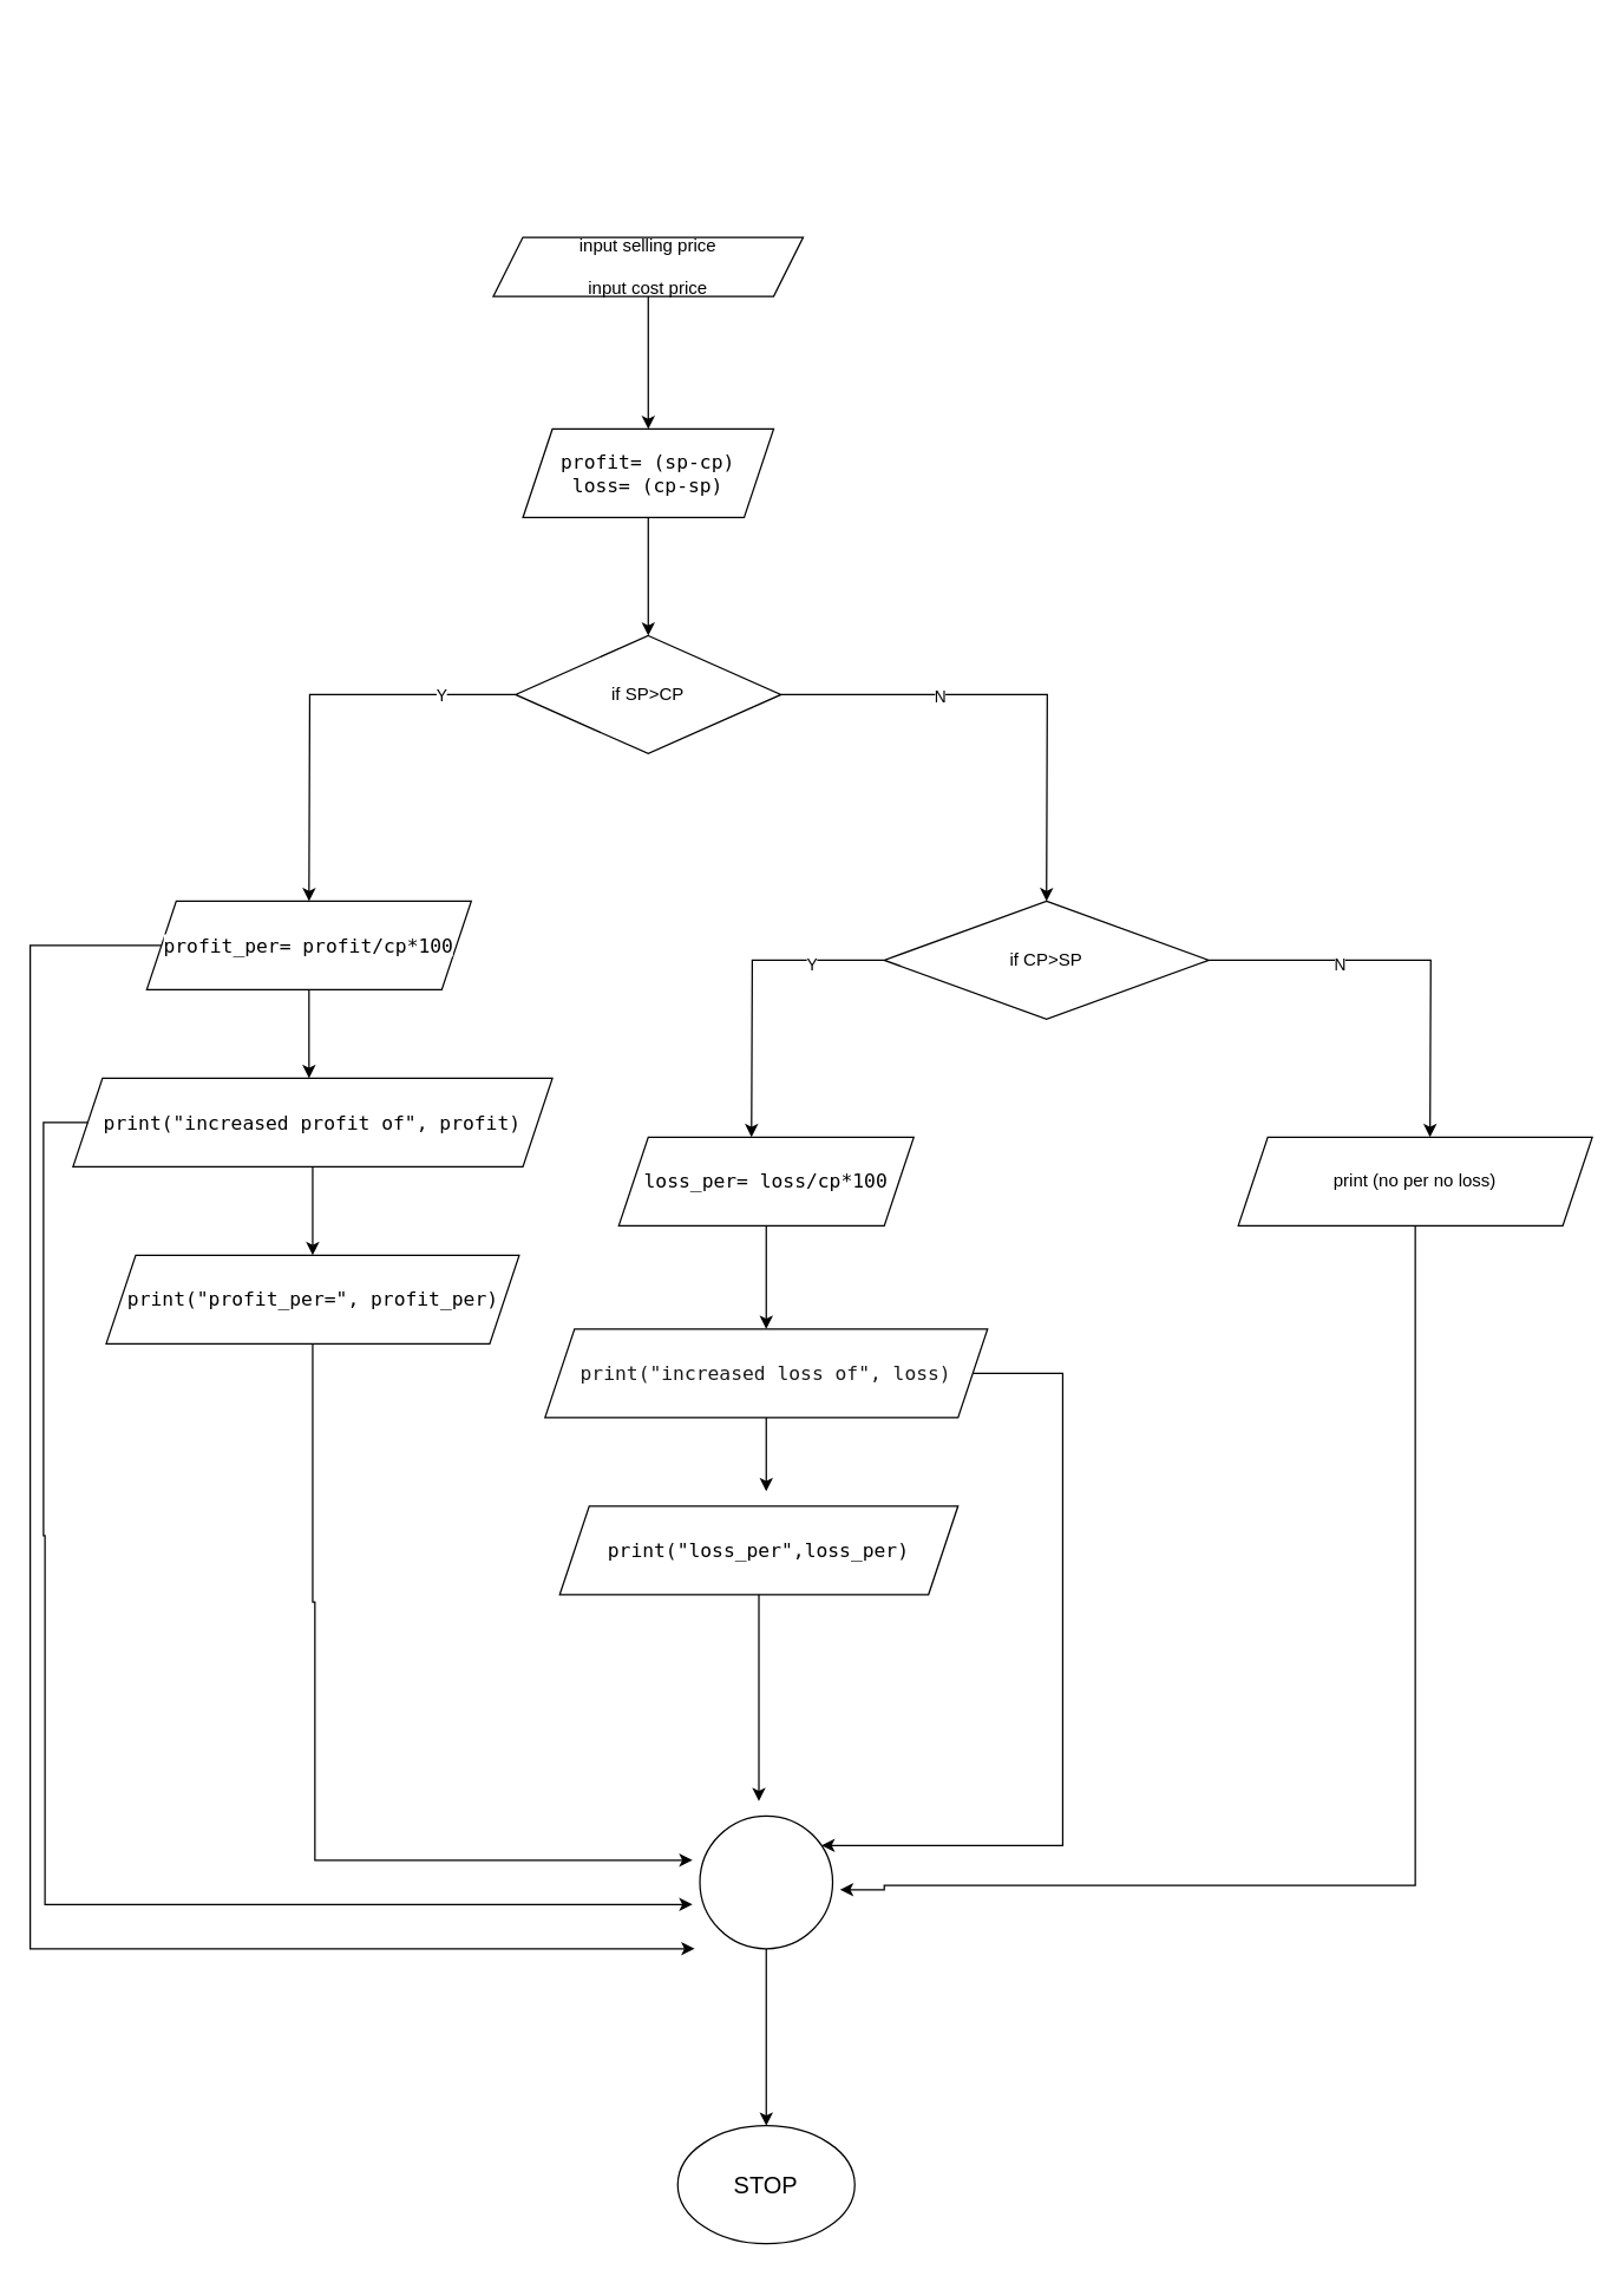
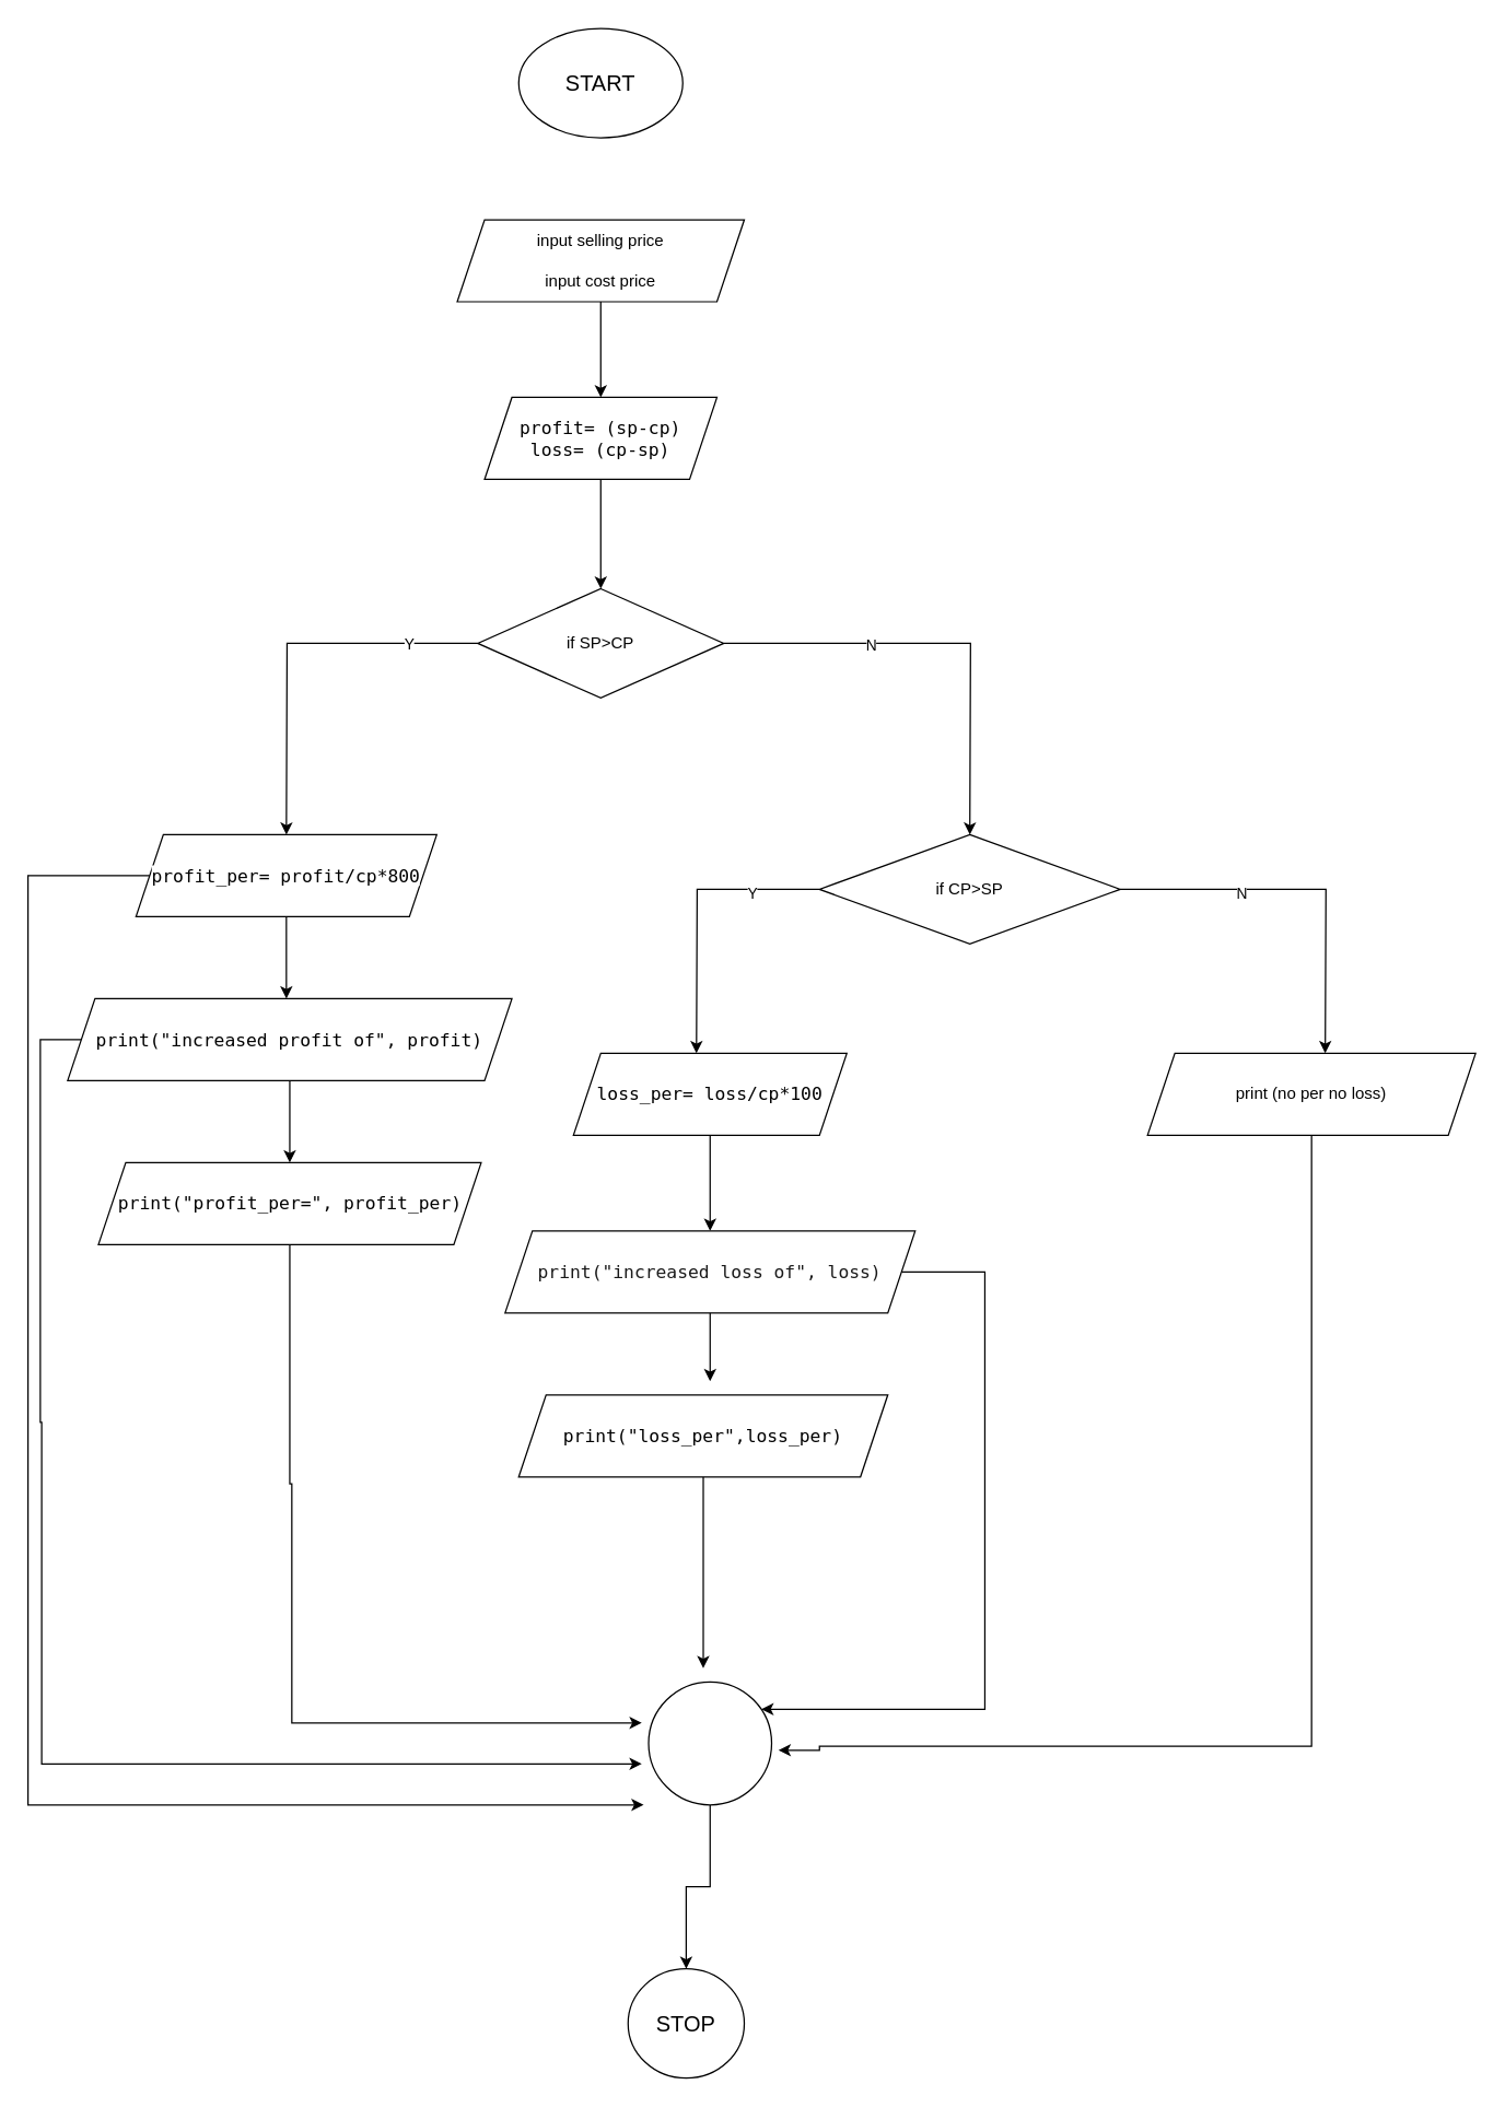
  <mxCell id="0" />
  <mxCell id="1" parent="0" />
+ <mxCell id="2" value="&lt;font size=&quot;3&quot;&gt;START&lt;/font&gt;" style="ellipse;whiteSpace=wrap;html=1;" vertex="1" parent="1"><mxGeometry x="379" y="20" width="120" height="80" as="geometry" /></mxCell>
  <mxCell id="3" style="edgeStyle=orthogonalEdgeStyle;rounded=0;orthogonalLoop=1;jettySize=auto;html=1;" edge="1" parent="1" source="4"><mxGeometry relative="1" as="geometry"><mxPoint x="439" y="290" as="targetPoint" /></mxGeometry></mxCell>
- <mxCell id="4" value="input selling price&lt;div&gt;&lt;br&gt;&lt;div&gt;input cost price&lt;/div&gt;&lt;/div&gt;" style="shape=parallelogram;perimeter=parallelogramPerimeter;whiteSpace=wrap;html=1;fixedSize=1;" vertex="1" parent="1"><mxGeometry x="334" y="160" width="210" height="40" as="geometry" /></mxCell>
+ <mxCell id="4" value="input selling price&lt;div&gt;&lt;br&gt;&lt;div&gt;input cost price&lt;/div&gt;&lt;/div&gt;" style="shape=parallelogram;perimeter=parallelogramPerimeter;whiteSpace=wrap;html=1;fixedSize=1;" vertex="1" parent="1"><mxGeometry x="334" y="160" width="210" height="60" as="geometry" /></mxCell>
  <mxCell id="5" style="edgeStyle=orthogonalEdgeStyle;rounded=0;orthogonalLoop=1;jettySize=auto;html=1;" edge="1" parent="1" source="6"><mxGeometry relative="1" as="geometry"><mxPoint x="439" y="430" as="targetPoint" /></mxGeometry></mxCell>
  <mxCell id="6" value="&lt;div style=&quot;&quot;&gt;&lt;pre style=&quot;font-family: &amp;quot;JetBrains Mono&amp;quot;, monospace; font-size: 9.8pt;&quot;&gt;&lt;span style=&quot;background-color: rgb(255, 255, 255);&quot;&gt;profit= (sp-cp)&lt;br&gt;loss= (cp-sp)&lt;/span&gt;&lt;/pre&gt;&lt;/div&gt;" style="shape=parallelogram;perimeter=parallelogramPerimeter;whiteSpace=wrap;html=1;fixedSize=1;" vertex="1" parent="1"><mxGeometry x="354" y="290" width="170" height="60" as="geometry" /></mxCell>
  <mxCell id="7" style="edgeStyle=orthogonalEdgeStyle;rounded=0;orthogonalLoop=1;jettySize=auto;html=1;" edge="1" parent="1" source="11"><mxGeometry relative="1" as="geometry"><mxPoint x="209" y="610" as="targetPoint" /></mxGeometry></mxCell>
  <mxCell id="8" value="Y" style="edgeLabel;html=1;align=center;verticalAlign=middle;resizable=0;points=[];" connectable="0" vertex="1" parent="7"><mxGeometry x="-0.635" relative="1" as="geometry"><mxPoint as="offset" /></mxGeometry></mxCell>
  <mxCell id="9" style="edgeStyle=orthogonalEdgeStyle;rounded=0;orthogonalLoop=1;jettySize=auto;html=1;" edge="1" parent="1" source="11"><mxGeometry relative="1" as="geometry"><mxPoint x="709" y="610" as="targetPoint" /></mxGeometry></mxCell>
  <mxCell id="10" value="N" style="edgeLabel;html=1;align=center;verticalAlign=middle;resizable=0;points=[];" connectable="0" vertex="1" parent="9"><mxGeometry x="-0.332" y="-1" relative="1" as="geometry"><mxPoint as="offset" /></mxGeometry></mxCell>
  <mxCell id="11" value="if SP&amp;gt;CP" style="rhombus;whiteSpace=wrap;html=1;" vertex="1" parent="1"><mxGeometry x="349" y="430" width="180" height="80" as="geometry" /></mxCell>
  <mxCell id="12" style="edgeStyle=orthogonalEdgeStyle;rounded=0;orthogonalLoop=1;jettySize=auto;html=1;" edge="1" parent="1" source="14"><mxGeometry relative="1" as="geometry"><mxPoint x="209" y="730" as="targetPoint" /></mxGeometry></mxCell>
  <mxCell id="13" style="edgeStyle=orthogonalEdgeStyle;rounded=0;orthogonalLoop=1;jettySize=auto;html=1;" edge="1" parent="1" source="14"><mxGeometry relative="1" as="geometry"><mxPoint x="470.429" y="1320" as="targetPoint" /><Array as="points"><mxPoint x="20" y="640" /><mxPoint x="20" y="1320" /></Array></mxGeometry></mxCell>
- <mxCell id="14" value="&lt;div style=&quot;&quot;&gt;&lt;pre style=&quot;font-family: &amp;quot;JetBrains Mono&amp;quot;, monospace; font-size: 9.8pt;&quot;&gt;&lt;span style=&quot;background-color: rgb(255, 255, 255);&quot;&gt;profit_per= profit/cp*100&lt;/span&gt;&lt;font style=&quot;background-color: rgb(30, 31, 34);&quot; color=&quot;#2aacb8&quot;&gt;&lt;br&gt;&lt;/font&gt;&lt;/pre&gt;&lt;/div&gt;" style="shape=parallelogram;perimeter=parallelogramPerimeter;whiteSpace=wrap;html=1;fixedSize=1;" vertex="1" parent="1"><mxGeometry x="99" y="610" width="220" height="60" as="geometry" /></mxCell>
+ <mxCell id="14" value="&lt;div style=&quot;&quot;&gt;&lt;pre style=&quot;font-family: &amp;quot;JetBrains Mono&amp;quot;, monospace; font-size: 9.8pt;&quot;&gt;&lt;span style=&quot;background-color: rgb(255, 255, 255);&quot;&gt;profit_per= profit/cp*800&lt;/span&gt;&lt;font style=&quot;background-color: rgb(30, 31, 34);&quot; color=&quot;#2aacb8&quot;&gt;&lt;br&gt;&lt;/font&gt;&lt;/pre&gt;&lt;/div&gt;" style="shape=parallelogram;perimeter=parallelogramPerimeter;whiteSpace=wrap;html=1;fixedSize=1;" vertex="1" parent="1"><mxGeometry x="99" y="610" width="220" height="60" as="geometry" /></mxCell>
  <mxCell id="15" style="edgeStyle=orthogonalEdgeStyle;rounded=0;orthogonalLoop=1;jettySize=auto;html=1;" edge="1" parent="1" source="17"><mxGeometry relative="1" as="geometry"><mxPoint x="211.5" y="850" as="targetPoint" /></mxGeometry></mxCell>
  <mxCell id="16" style="edgeStyle=orthogonalEdgeStyle;rounded=0;orthogonalLoop=1;jettySize=auto;html=1;" edge="1" parent="1" source="17"><mxGeometry relative="1" as="geometry"><mxPoint x="469" y="1290" as="targetPoint" /><Array as="points"><mxPoint x="29" y="760" /><mxPoint x="29" y="1040" /><mxPoint x="30" y="1040" /><mxPoint x="30" y="1290" /></Array></mxGeometry></mxCell>
  <mxCell id="17" value="&lt;div style=&quot;&quot;&gt;&lt;pre style=&quot;font-family: &amp;quot;JetBrains Mono&amp;quot;, monospace; font-size: 9.8pt;&quot;&gt;&lt;span style=&quot;background-color: rgb(255, 255, 255);&quot;&gt;print(&quot;increased profit of&quot;, profit)&lt;/span&gt;&lt;font style=&quot;background-color: rgb(30, 31, 34);&quot; color=&quot;#bcbec4&quot;&gt;&lt;br&gt;&lt;/font&gt;&lt;/pre&gt;&lt;/div&gt;" style="shape=parallelogram;perimeter=parallelogramPerimeter;whiteSpace=wrap;html=1;fixedSize=1;" vertex="1" parent="1"><mxGeometry x="49" y="730" width="325" height="60" as="geometry" /></mxCell>
  <mxCell id="18" style="edgeStyle=orthogonalEdgeStyle;rounded=0;orthogonalLoop=1;jettySize=auto;html=1;" edge="1" parent="1" source="19"><mxGeometry relative="1" as="geometry"><mxPoint x="469" y="1260" as="targetPoint" /><Array as="points"><mxPoint x="212" y="1085" /><mxPoint x="213" y="1085" /><mxPoint x="213" y="1260" /></Array></mxGeometry></mxCell>
  <mxCell id="19" value="&lt;div style=&quot;&quot;&gt;&lt;pre style=&quot;font-family: &amp;quot;JetBrains Mono&amp;quot;, monospace; font-size: 9.8pt;&quot;&gt;&lt;span style=&quot;background-color: rgb(255, 255, 255);&quot;&gt;print(&quot;profit_per=&quot;, profit_per)&lt;/span&gt;&lt;font style=&quot;background-color: rgb(30, 31, 34);&quot; color=&quot;#bcbec4&quot;&gt;&lt;br&gt;&lt;/font&gt;&lt;/pre&gt;&lt;/div&gt;" style="shape=parallelogram;perimeter=parallelogramPerimeter;whiteSpace=wrap;html=1;fixedSize=1;" vertex="1" parent="1"><mxGeometry x="71.5" y="850" width="280" height="60" as="geometry" /></mxCell>
  <mxCell id="20" style="edgeStyle=orthogonalEdgeStyle;rounded=0;orthogonalLoop=1;jettySize=auto;html=1;" edge="1" parent="1" source="24"><mxGeometry relative="1" as="geometry"><mxPoint x="509" y="770" as="targetPoint" /></mxGeometry></mxCell>
  <mxCell id="21" value="Y" style="edgeLabel;html=1;align=center;verticalAlign=middle;resizable=0;points=[];" connectable="0" vertex="1" parent="20"><mxGeometry x="-0.518" y="2" relative="1" as="geometry"><mxPoint as="offset" /></mxGeometry></mxCell>
  <mxCell id="22" style="edgeStyle=orthogonalEdgeStyle;rounded=0;orthogonalLoop=1;jettySize=auto;html=1;" edge="1" parent="1" source="24"><mxGeometry relative="1" as="geometry"><mxPoint x="969" y="770" as="targetPoint" /></mxGeometry></mxCell>
  <mxCell id="23" value="N" style="edgeLabel;html=1;align=center;verticalAlign=middle;resizable=0;points=[];" connectable="0" vertex="1" parent="22"><mxGeometry x="-0.356" y="-2" relative="1" as="geometry"><mxPoint x="1" as="offset" /></mxGeometry></mxCell>
  <mxCell id="24" value="if CP&amp;gt;SP" style="rhombus;whiteSpace=wrap;html=1;" vertex="1" parent="1"><mxGeometry x="599" y="610" width="220" height="80" as="geometry" /></mxCell>
  <mxCell id="25" style="edgeStyle=orthogonalEdgeStyle;rounded=0;orthogonalLoop=1;jettySize=auto;html=1;" edge="1" parent="1" source="26"><mxGeometry relative="1" as="geometry"><mxPoint x="519" y="900" as="targetPoint" /></mxGeometry></mxCell>
  <mxCell id="26" value="&lt;div style=&quot;&quot;&gt;&lt;pre style=&quot;font-family: &amp;quot;JetBrains Mono&amp;quot;, monospace; font-size: 9.8pt;&quot;&gt;&lt;span style=&quot;background-color: rgb(255, 255, 255);&quot;&gt;loss_per= loss/cp*100&lt;/span&gt;&lt;font style=&quot;background-color: rgb(30, 31, 34);&quot; color=&quot;#2aacb8&quot;&gt;&lt;br&gt;&lt;/font&gt;&lt;/pre&gt;&lt;/div&gt;" style="shape=parallelogram;perimeter=parallelogramPerimeter;whiteSpace=wrap;html=1;fixedSize=1;" vertex="1" parent="1"><mxGeometry x="419" y="770" width="200" height="60" as="geometry" /></mxCell>
  <mxCell id="27" style="edgeStyle=orthogonalEdgeStyle;rounded=0;orthogonalLoop=1;jettySize=auto;html=1;" edge="1" parent="1" source="29"><mxGeometry relative="1" as="geometry"><mxPoint x="519" y="1010" as="targetPoint" /></mxGeometry></mxCell>
  <mxCell id="28" style="edgeStyle=orthogonalEdgeStyle;rounded=0;orthogonalLoop=1;jettySize=auto;html=1;" edge="1" parent="1" source="29" target="35"><mxGeometry relative="1" as="geometry"><mxPoint x="719" y="1250" as="targetPoint" /><Array as="points"><mxPoint x="720" y="930" /><mxPoint x="720" y="1250" /></Array></mxGeometry></mxCell>
  <mxCell id="29" value="&lt;div style=&quot;&quot;&gt;&lt;pre style=&quot;font-family: &amp;quot;JetBrains Mono&amp;quot;, monospace; font-size: 9.8pt;&quot;&gt;&lt;font style=&quot;background-color: rgb(255, 255, 255);&quot; color=&quot;#1a1a1a&quot;&gt;print(&quot;increased loss of&quot;, loss)&lt;/font&gt;&lt;font style=&quot;background-color: rgb(30, 31, 34);&quot; color=&quot;#bcbec4&quot;&gt;&lt;br&gt;&lt;/font&gt;&lt;/pre&gt;&lt;/div&gt;" style="shape=parallelogram;perimeter=parallelogramPerimeter;whiteSpace=wrap;html=1;fixedSize=1;" vertex="1" parent="1"><mxGeometry x="369" y="900" width="300" height="60" as="geometry" /></mxCell>
  <mxCell id="30" style="edgeStyle=orthogonalEdgeStyle;rounded=0;orthogonalLoop=1;jettySize=auto;html=1;" edge="1" parent="1" source="31"><mxGeometry relative="1" as="geometry"><mxPoint x="514" y="1220" as="targetPoint" /></mxGeometry></mxCell>
  <mxCell id="31" value="&lt;div style=&quot;&quot;&gt;&lt;pre style=&quot;font-family: &amp;quot;JetBrains Mono&amp;quot;, monospace; font-size: 9.8pt;&quot;&gt;&lt;span style=&quot;background-color: rgb(255, 255, 255);&quot;&gt;print(&quot;loss_per&quot;,loss_per)&lt;/span&gt;&lt;/pre&gt;&lt;/div&gt;" style="shape=parallelogram;perimeter=parallelogramPerimeter;whiteSpace=wrap;html=1;fixedSize=1;" vertex="1" parent="1"><mxGeometry x="379" y="1020" width="270" height="60" as="geometry" /></mxCell>
  <mxCell id="32" style="edgeStyle=orthogonalEdgeStyle;rounded=0;orthogonalLoop=1;jettySize=auto;html=1;" edge="1" parent="1" source="33"><mxGeometry relative="1" as="geometry"><mxPoint x="569" y="1280" as="targetPoint" /><Array as="points"><mxPoint x="959" y="1277" /><mxPoint x="599" y="1277" /></Array></mxGeometry></mxCell>
  <mxCell id="33" value="print (no per no loss)" style="shape=parallelogram;perimeter=parallelogramPerimeter;whiteSpace=wrap;html=1;fixedSize=1;" vertex="1" parent="1"><mxGeometry x="839" y="770" width="240" height="60" as="geometry" /></mxCell>
  <mxCell id="34" style="edgeStyle=orthogonalEdgeStyle;rounded=0;orthogonalLoop=1;jettySize=auto;html=1;" edge="1" parent="1" source="35" target="36"><mxGeometry relative="1" as="geometry"><mxPoint x="519" y="1480" as="targetPoint" /></mxGeometry></mxCell>
  <mxCell id="35" value="" style="ellipse;whiteSpace=wrap;html=1;aspect=fixed;" vertex="1" parent="1"><mxGeometry x="474" y="1230" width="90" height="90" as="geometry" /></mxCell>
- <mxCell id="36" value="&lt;font size=&quot;3&quot;&gt;STOP&lt;/font&gt;" style="ellipse;whiteSpace=wrap;html=1;" vertex="1" parent="1"><mxGeometry x="459" y="1440" width="120" height="80" as="geometry" /></mxCell>
+ <mxCell id="36" value="&lt;font size=&quot;3&quot;&gt;STOP&lt;/font&gt;" style="ellipse;whiteSpace=wrap;html=1;" vertex="1" parent="1"><mxGeometry x="459" y="1440" width="85" height="80" as="geometry" /></mxCell>
